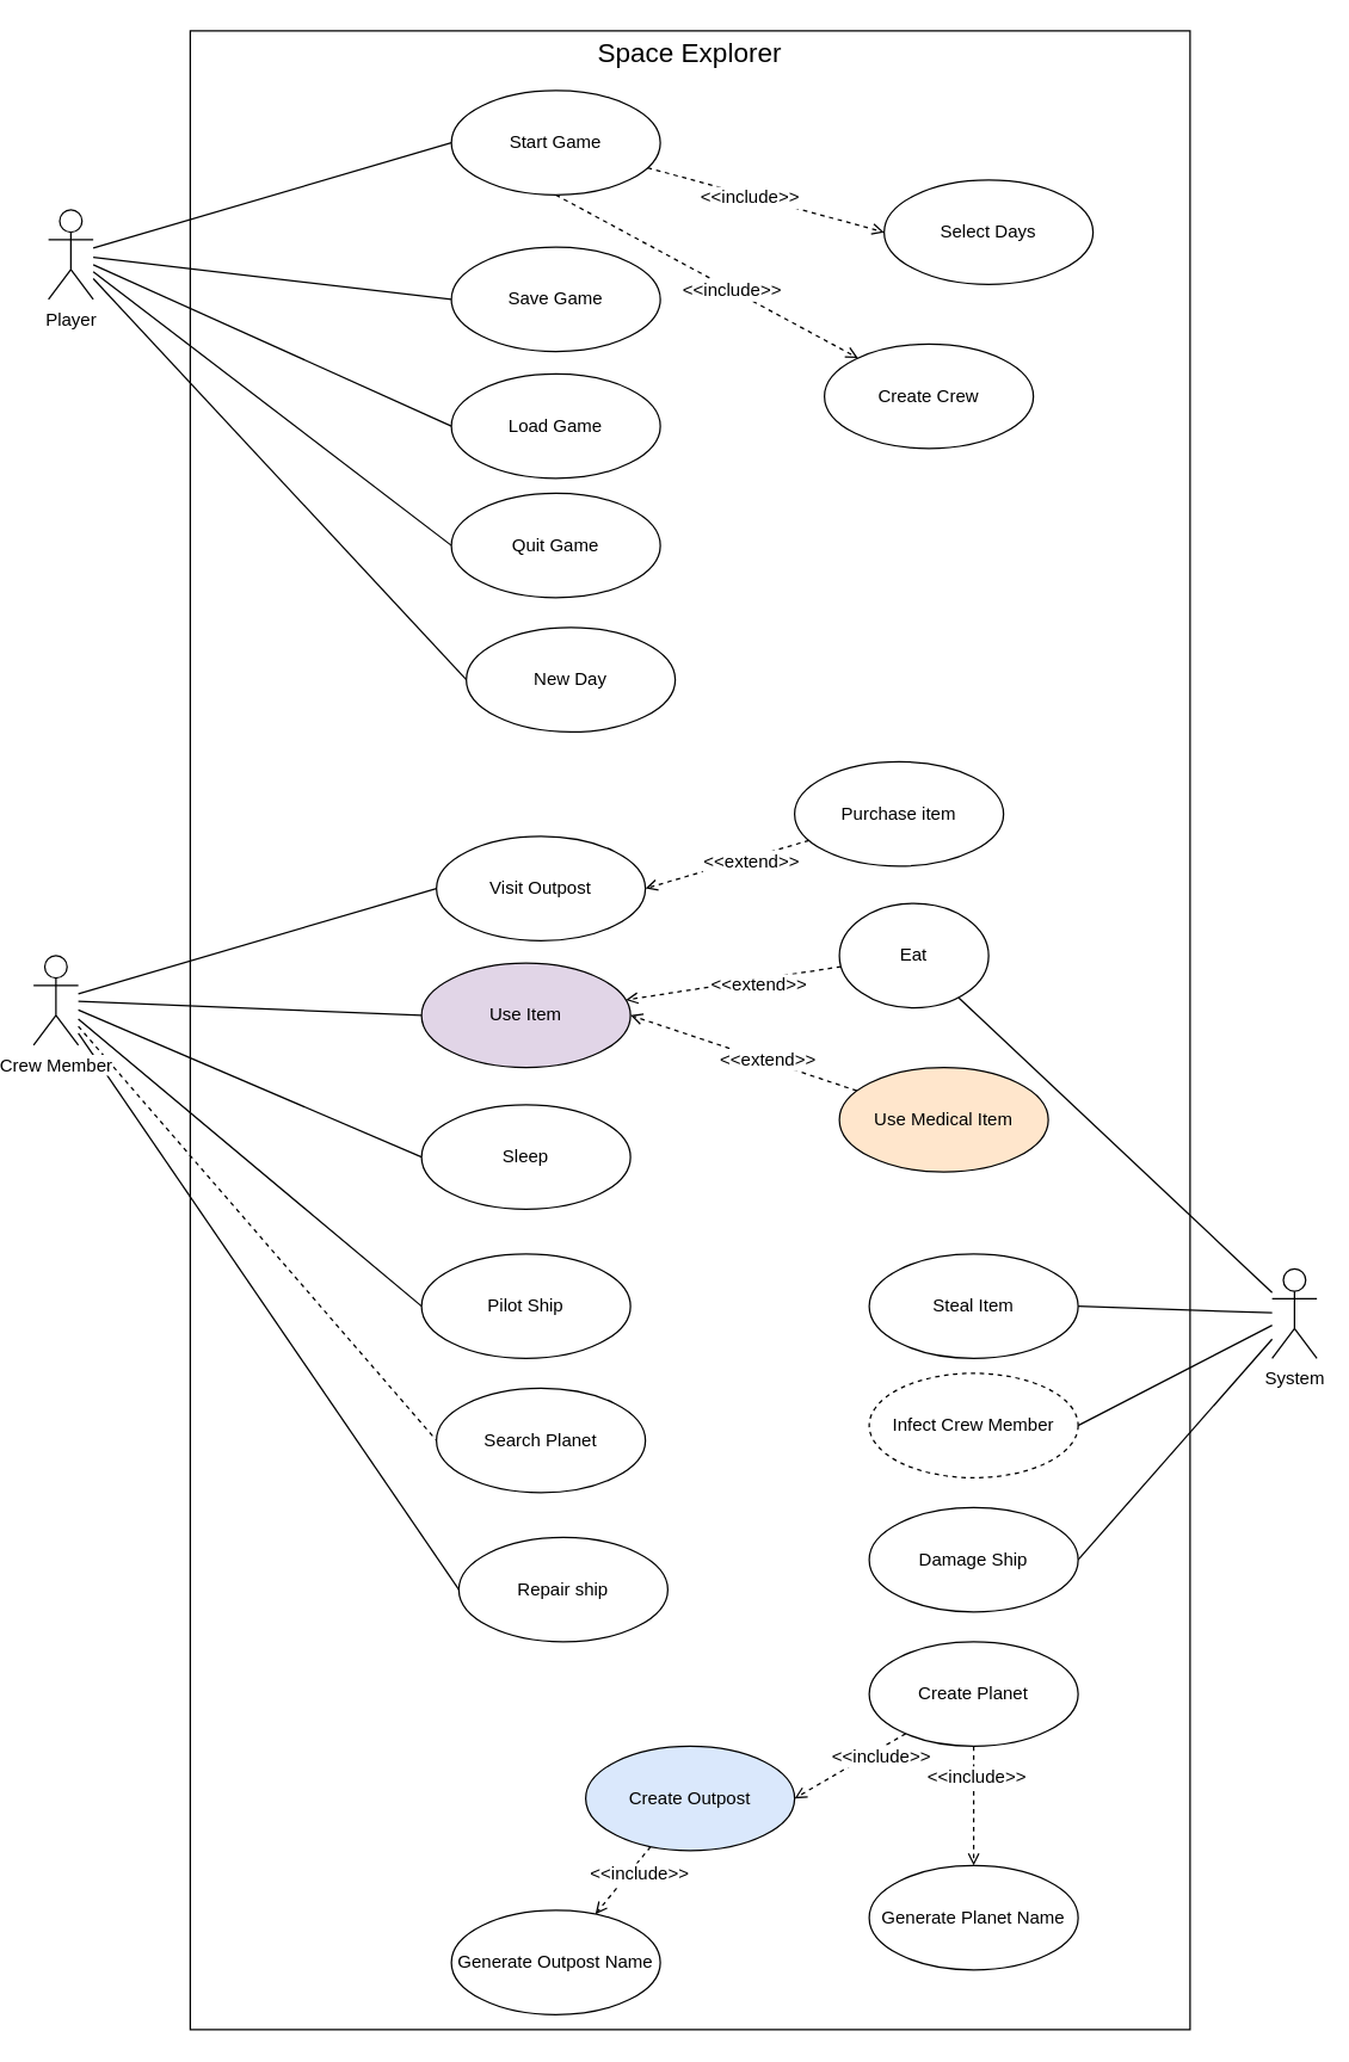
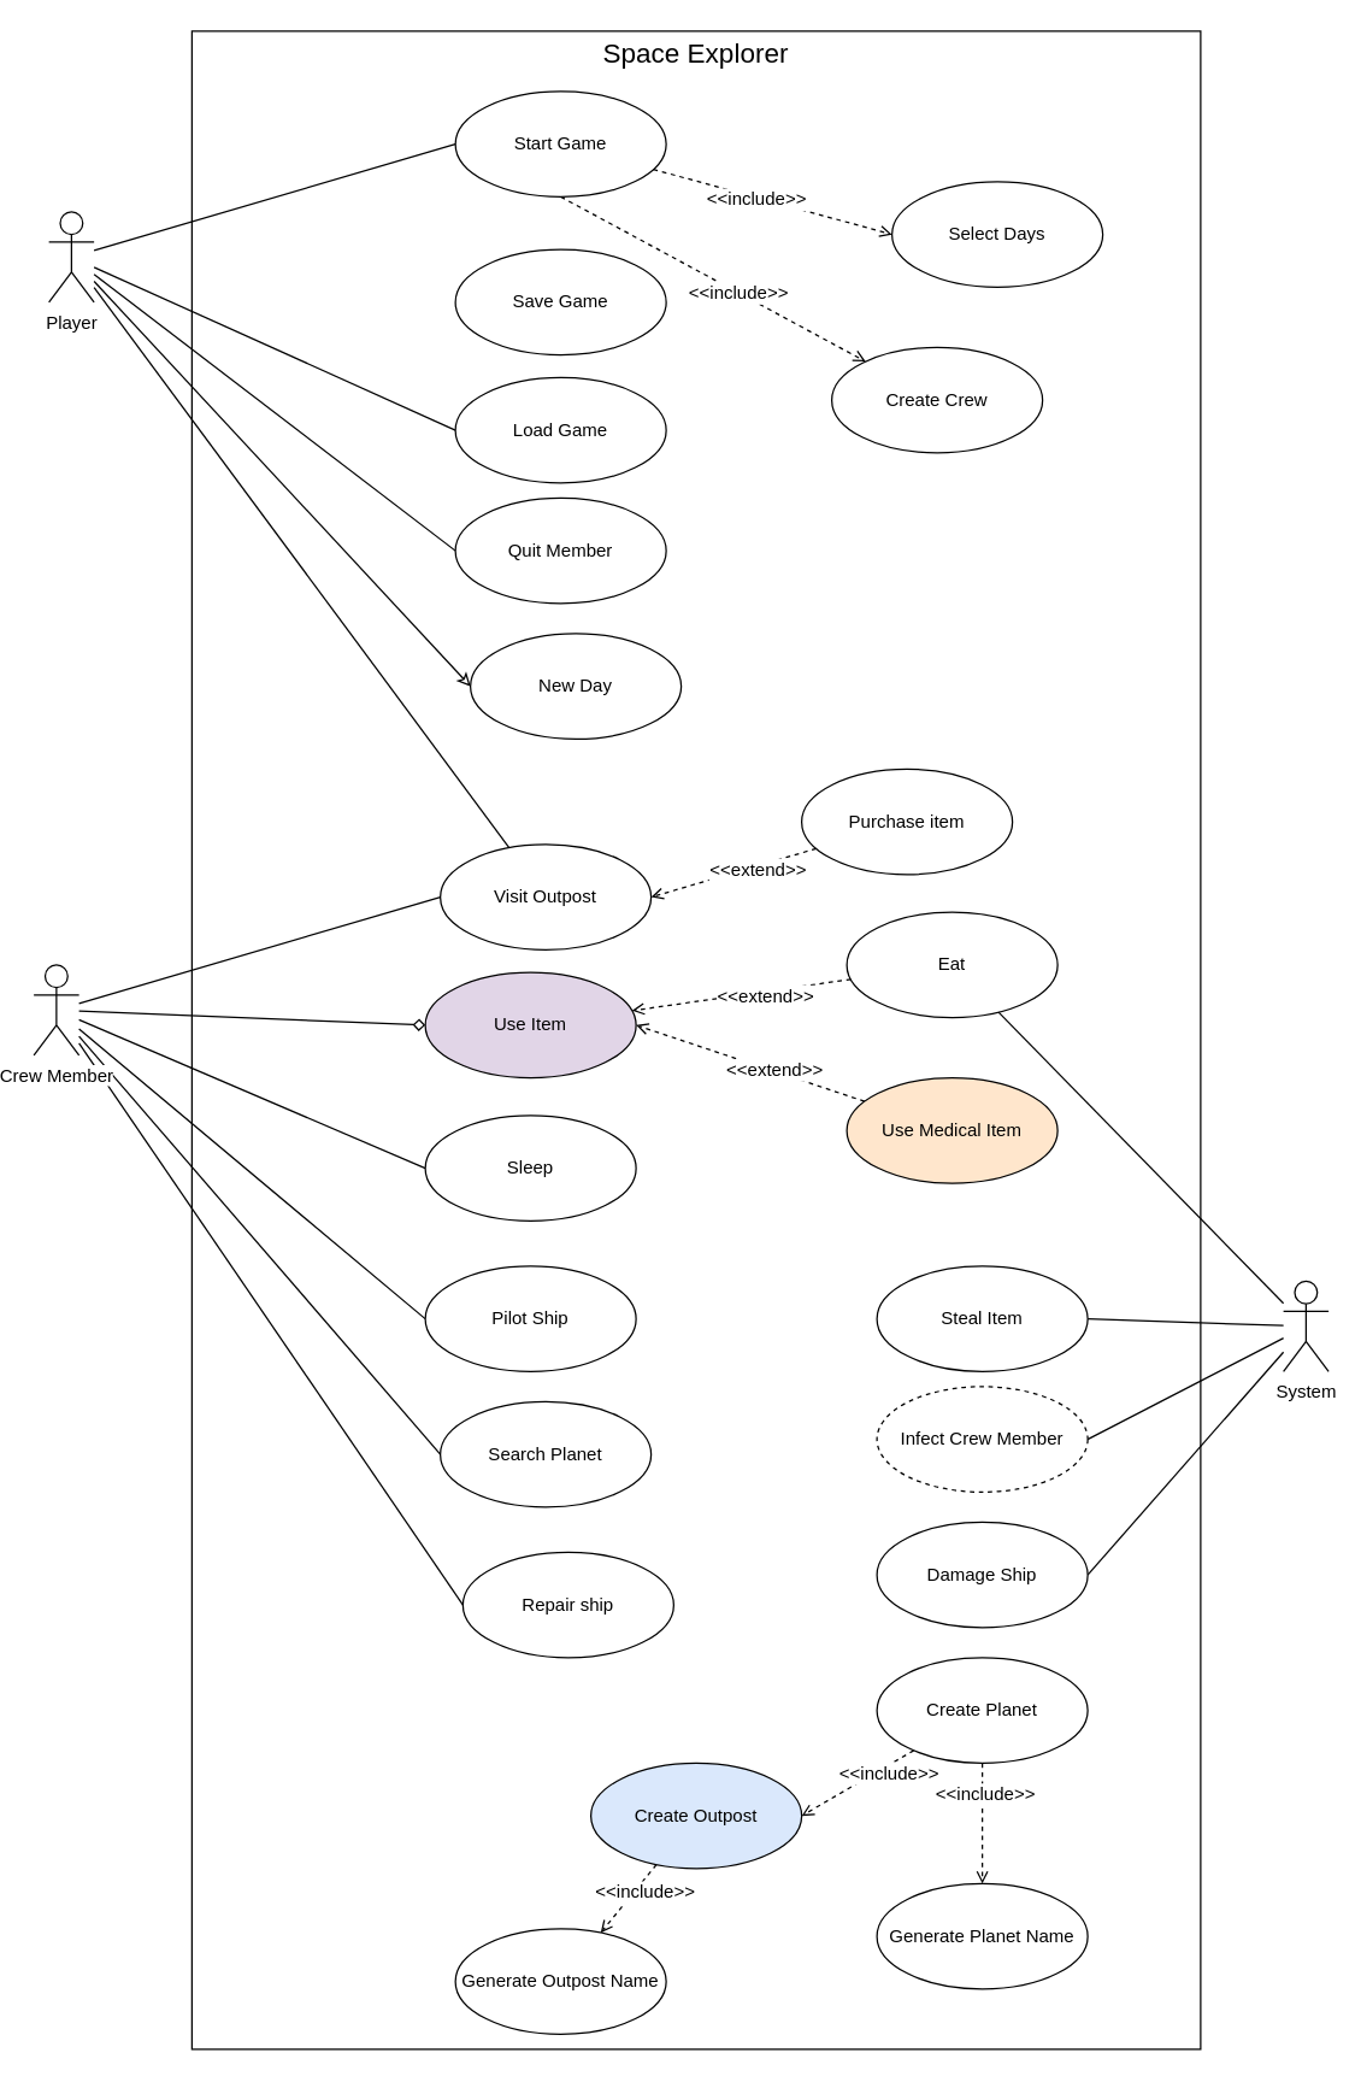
  <mxCell id="0" />
  <mxCell id="1" parent="0" />
  <mxCell id="2" style="edgeStyle=none;rounded=0;orthogonalLoop=1;jettySize=auto;html=1;entryX=0;entryY=0.5;entryDx=0;entryDy=0;endArrow=none;endFill=0;" edge="1" parent="1" source="8" target="34"><mxGeometry relative="1" as="geometry" /></mxCell>
- <mxCell id="3" style="edgeStyle=none;rounded=0;orthogonalLoop=1;jettySize=auto;html=1;entryX=0;entryY=0.5;entryDx=0;entryDy=0;endArrow=none;endFill=0;" edge="1" parent="1" source="8" target="30"><mxGeometry relative="1" as="geometry" /></mxCell>
+ <mxCell id="3" style="edgeStyle=none;rounded=0;orthogonalLoop=1;jettySize=auto;html=1;entryX=0;entryY=0.5;entryDx=0;entryDy=0;endArrow=diamond;endFill=0;" edge="1" parent="1" source="8" target="30"><mxGeometry relative="1" as="geometry" /></mxCell>
  <mxCell id="4" style="edgeStyle=none;rounded=0;orthogonalLoop=1;jettySize=auto;html=1;entryX=0;entryY=0.5;entryDx=0;entryDy=0;endArrow=none;endFill=0;" edge="1" parent="1" source="8" target="26"><mxGeometry relative="1" as="geometry" /></mxCell>
  <mxCell id="5" style="edgeStyle=none;rounded=0;orthogonalLoop=1;jettySize=auto;html=1;entryX=0;entryY=0.5;entryDx=0;entryDy=0;endArrow=none;endFill=0;" edge="1" parent="1" source="8" target="25"><mxGeometry relative="1" as="geometry" /></mxCell>
- <mxCell id="6" style="edgeStyle=none;rounded=0;orthogonalLoop=1;jettySize=auto;html=1;entryX=0;entryY=0.5;entryDx=0;entryDy=0;endArrow=none;endFill=0;dashed=1;" edge="1" parent="1" source="8" target="35"><mxGeometry relative="1" as="geometry" /></mxCell>
+ <mxCell id="6" style="edgeStyle=none;rounded=0;orthogonalLoop=1;jettySize=auto;html=1;entryX=0;entryY=0.5;entryDx=0;entryDy=0;endArrow=none;endFill=0;" edge="1" parent="1" source="8" target="35"><mxGeometry relative="1" as="geometry" /></mxCell>
  <mxCell id="7" style="edgeStyle=none;rounded=0;orthogonalLoop=1;jettySize=auto;html=1;entryX=0;entryY=0.5;entryDx=0;entryDy=0;endArrow=none;endFill=0;" edge="1" parent="1" source="8" target="36"><mxGeometry relative="1" as="geometry" /></mxCell>
  <mxCell id="8" value="&lt;div&gt;Crew Member&lt;/div&gt;" style="shape=umlActor;verticalLabelPosition=bottom;labelBackgroundColor=#ffffff;verticalAlign=top;html=1;" vertex="1" parent="1"><mxGeometry x="20" y="640" width="30" height="60" as="geometry" /></mxCell>
  <mxCell id="9" style="rounded=0;orthogonalLoop=1;jettySize=auto;html=1;entryX=0;entryY=0.5;entryDx=0;entryDy=0;endArrow=open;endFill=0;dashed=1;" edge="1" parent="1" source="13" target="21"><mxGeometry relative="1" as="geometry" /></mxCell>
  <mxCell id="10" value="&amp;lt;&amp;lt;include&amp;gt;&amp;gt;" style="text;html=1;resizable=0;points=[];align=center;verticalAlign=middle;labelBackgroundColor=#ffffff;" vertex="1" connectable="0" parent="9"><mxGeometry x="-0.134" y="-1" relative="1" as="geometry"><mxPoint as="offset" /></mxGeometry></mxCell>
  <mxCell id="11" style="edgeStyle=none;rounded=0;orthogonalLoop=1;jettySize=auto;html=1;exitX=0.5;exitY=1;exitDx=0;exitDy=0;dashed=1;endArrow=open;endFill=0;" edge="1" parent="1" source="13" target="20"><mxGeometry relative="1" as="geometry" /></mxCell>
  <mxCell id="12" value="&amp;lt;&amp;lt;include&amp;gt;&amp;gt;" style="text;html=1;resizable=0;points=[];align=center;verticalAlign=middle;labelBackgroundColor=#ffffff;" vertex="1" connectable="0" parent="11"><mxGeometry x="0.162" relative="1" as="geometry"><mxPoint as="offset" /></mxGeometry></mxCell>
  <mxCell id="13" value="Start Game" style="ellipse;whiteSpace=wrap;html=1;" vertex="1" parent="1"><mxGeometry x="300" y="60" width="140" height="70" as="geometry" /></mxCell>
  <mxCell id="14" style="edgeStyle=none;rounded=0;orthogonalLoop=1;jettySize=auto;html=1;entryX=0;entryY=0.5;entryDx=0;entryDy=0;endArrow=none;endFill=0;" edge="1" parent="1" source="19" target="13"><mxGeometry relative="1" as="geometry" /></mxCell>
- <mxCell id="15" style="edgeStyle=none;rounded=0;orthogonalLoop=1;jettySize=auto;html=1;entryX=0;entryY=0.5;entryDx=0;entryDy=0;endArrow=none;endFill=0;" edge="1" parent="1" source="19" target="22"><mxGeometry relative="1" as="geometry" /></mxCell>
+ <mxCell id="15" style="edgeStyle=none;rounded=0;orthogonalLoop=1;jettySize=auto;html=1;endArrow=none;endFill=0;" edge="1" parent="1" source="19" target="34"><mxGeometry relative="1" as="geometry" /></mxCell>
  <mxCell id="16" style="edgeStyle=none;rounded=0;orthogonalLoop=1;jettySize=auto;html=1;entryX=0;entryY=0.5;entryDx=0;entryDy=0;endArrow=none;endFill=0;" edge="1" parent="1" source="19" target="23"><mxGeometry relative="1" as="geometry" /></mxCell>
  <mxCell id="17" style="edgeStyle=none;rounded=0;orthogonalLoop=1;jettySize=auto;html=1;entryX=0;entryY=0.5;entryDx=0;entryDy=0;endArrow=none;endFill=0;" edge="1" parent="1" source="19" target="24"><mxGeometry relative="1" as="geometry" /></mxCell>
- <mxCell id="18" style="edgeStyle=none;rounded=0;orthogonalLoop=1;jettySize=auto;html=1;entryX=0;entryY=0.5;entryDx=0;entryDy=0;endArrow=none;endFill=0;" edge="1" parent="1" source="19" target="40"><mxGeometry relative="1" as="geometry" /></mxCell>
+ <mxCell id="18" style="edgeStyle=none;rounded=0;orthogonalLoop=1;jettySize=auto;html=1;entryX=0;entryY=0.5;entryDx=0;entryDy=0;endArrow=classic;endFill=0;" edge="1" parent="1" source="19" target="40"><mxGeometry relative="1" as="geometry" /></mxCell>
  <mxCell id="19" value="Player" style="shape=umlActor;verticalLabelPosition=bottom;labelBackgroundColor=#ffffff;verticalAlign=top;html=1;outlineConnect=0;" vertex="1" parent="1"><mxGeometry x="30" y="140" width="30" height="60" as="geometry" /></mxCell>
  <mxCell id="20" value="Create Crew" style="ellipse;whiteSpace=wrap;html=1;" vertex="1" parent="1"><mxGeometry x="550" y="230" width="140" height="70" as="geometry" /></mxCell>
  <mxCell id="21" value="Select Days" style="ellipse;whiteSpace=wrap;html=1;" vertex="1" parent="1"><mxGeometry x="590" y="120" width="140" height="70" as="geometry" /></mxCell>
  <mxCell id="22" value="Save Game" style="ellipse;whiteSpace=wrap;html=1;" vertex="1" parent="1"><mxGeometry x="300" y="165" width="140" height="70" as="geometry" /></mxCell>
  <mxCell id="23" value="Load Game" style="ellipse;whiteSpace=wrap;html=1;" vertex="1" parent="1"><mxGeometry x="300" y="250" width="140" height="70" as="geometry" /></mxCell>
- <mxCell id="24" value="Quit Game" style="ellipse;whiteSpace=wrap;html=1;" vertex="1" parent="1"><mxGeometry x="300" y="330" width="140" height="70" as="geometry" /></mxCell>
+ <mxCell id="24" value="Quit Member" style="ellipse;whiteSpace=wrap;html=1;" vertex="1" parent="1"><mxGeometry x="300" y="330" width="140" height="70" as="geometry" /></mxCell>
  <mxCell id="25" value="Pilot Ship" style="ellipse;whiteSpace=wrap;html=1;" vertex="1" parent="1"><mxGeometry x="280" y="840" width="140" height="70" as="geometry" /></mxCell>
  <mxCell id="26" value="&lt;div&gt;Sleep&lt;/div&gt;" style="ellipse;whiteSpace=wrap;html=1;" vertex="1" parent="1"><mxGeometry x="280" y="740" width="140" height="70" as="geometry" /></mxCell>
  <mxCell id="27" style="edgeStyle=none;rounded=0;orthogonalLoop=1;jettySize=auto;html=1;dashed=1;endArrow=open;endFill=0;" edge="1" parent="1" source="29" target="30"><mxGeometry relative="1" as="geometry" /></mxCell>
  <mxCell id="28" value="&amp;lt;&amp;lt;extend&amp;gt;&amp;gt;" style="text;html=1;resizable=0;points=[];align=center;verticalAlign=middle;labelBackgroundColor=#ffffff;" vertex="1" connectable="0" parent="27"><mxGeometry x="-0.213" y="3" relative="1" as="geometry"><mxPoint as="offset" /></mxGeometry></mxCell>
- <mxCell id="29" value="Eat" style="ellipse;whiteSpace=wrap;html=1;" vertex="1" parent="1"><mxGeometry x="560" y="605" width="100" height="70" as="geometry" /></mxCell>
+ <mxCell id="29" value="Eat" style="ellipse;whiteSpace=wrap;html=1;" vertex="1" parent="1"><mxGeometry x="560" y="605" width="140" height="70" as="geometry" /></mxCell>
  <mxCell id="30" value="Use Item" style="ellipse;whiteSpace=wrap;html=1;fillColor=#e1d5e7;" vertex="1" parent="1"><mxGeometry x="280" y="645" width="140" height="70" as="geometry" /></mxCell>
  <mxCell id="31" style="edgeStyle=none;rounded=0;orthogonalLoop=1;jettySize=auto;html=1;entryX=1;entryY=0.5;entryDx=0;entryDy=0;dashed=1;endArrow=open;endFill=0;" edge="1" parent="1" source="33" target="30"><mxGeometry relative="1" as="geometry" /></mxCell>
  <mxCell id="32" value="&amp;lt;&amp;lt;extend&amp;gt;&amp;gt;" style="text;html=1;resizable=0;points=[];align=center;verticalAlign=middle;labelBackgroundColor=#ffffff;" vertex="1" connectable="0" parent="31"><mxGeometry x="-0.202" y="-1" relative="1" as="geometry"><mxPoint as="offset" /></mxGeometry></mxCell>
  <mxCell id="33" value="Use Medical Item" style="ellipse;whiteSpace=wrap;html=1;fillColor=#ffe6cc;" vertex="1" parent="1"><mxGeometry x="560" y="715" width="140" height="70" as="geometry" /></mxCell>
  <mxCell id="34" value="Visit Outpost" style="ellipse;whiteSpace=wrap;html=1;" vertex="1" parent="1"><mxGeometry x="290" y="560" width="140" height="70" as="geometry" /></mxCell>
  <mxCell id="35" value="Search Planet" style="ellipse;whiteSpace=wrap;html=1;" vertex="1" parent="1"><mxGeometry x="290" y="930" width="140" height="70" as="geometry" /></mxCell>
  <mxCell id="36" value="Repair ship" style="ellipse;whiteSpace=wrap;html=1;" vertex="1" parent="1"><mxGeometry x="305" y="1030" width="140" height="70" as="geometry" /></mxCell>
  <mxCell id="37" style="edgeStyle=none;rounded=0;orthogonalLoop=1;jettySize=auto;html=1;entryX=1;entryY=0.5;entryDx=0;entryDy=0;endArrow=open;endFill=0;dashed=1;" edge="1" parent="1" source="39" target="34"><mxGeometry relative="1" as="geometry" /></mxCell>
  <mxCell id="38" value="&amp;lt;&amp;lt;extend&amp;gt;&amp;gt;" style="text;html=1;resizable=0;points=[];align=center;verticalAlign=middle;labelBackgroundColor=#ffffff;" vertex="1" connectable="0" parent="37"><mxGeometry x="-0.286" y="2" relative="1" as="geometry"><mxPoint as="offset" /></mxGeometry></mxCell>
  <mxCell id="39" value="Purchase item" style="ellipse;whiteSpace=wrap;html=1;" vertex="1" parent="1"><mxGeometry x="530" y="510" width="140" height="70" as="geometry" /></mxCell>
  <mxCell id="40" value="New Day" style="ellipse;whiteSpace=wrap;html=1;" vertex="1" parent="1"><mxGeometry x="310" y="420" width="140" height="70" as="geometry" /></mxCell>
  <mxCell id="41" style="edgeStyle=none;rounded=0;orthogonalLoop=1;jettySize=auto;html=1;entryX=1;entryY=0.5;entryDx=0;entryDy=0;endArrow=none;endFill=0;" edge="1" parent="1" source="45" target="46"><mxGeometry relative="1" as="geometry" /></mxCell>
  <mxCell id="42" style="edgeStyle=none;rounded=0;orthogonalLoop=1;jettySize=auto;html=1;entryX=1;entryY=0.5;entryDx=0;entryDy=0;endArrow=none;endFill=0;" edge="1" parent="1" source="45" target="48"><mxGeometry relative="1" as="geometry" /></mxCell>
  <mxCell id="43" style="edgeStyle=none;rounded=0;orthogonalLoop=1;jettySize=auto;html=1;entryX=1;entryY=0.5;entryDx=0;entryDy=0;endArrow=none;endFill=0;" edge="1" parent="1" source="45" target="47"><mxGeometry relative="1" as="geometry" /></mxCell>
  <mxCell id="44" style="edgeStyle=none;rounded=0;orthogonalLoop=1;jettySize=auto;html=1;endArrow=none;endFill=0;" edge="1" parent="1" source="45" target="29"><mxGeometry relative="1" as="geometry" /></mxCell>
  <mxCell id="45" value="System" style="shape=umlActor;verticalLabelPosition=bottom;labelBackgroundColor=#ffffff;verticalAlign=top;html=1;" vertex="1" parent="1"><mxGeometry x="850" y="850" width="30" height="60" as="geometry" /></mxCell>
  <mxCell id="46" value="Steal Item" style="ellipse;whiteSpace=wrap;html=1;" vertex="1" parent="1"><mxGeometry x="580" y="840" width="140" height="70" as="geometry" /></mxCell>
  <mxCell id="47" value="Damage Ship" style="ellipse;whiteSpace=wrap;html=1;" vertex="1" parent="1"><mxGeometry x="580" y="1010" width="140" height="70" as="geometry" /></mxCell>
  <mxCell id="48" value="Infect Crew Member" style="ellipse;whiteSpace=wrap;html=1;dashed=1;" vertex="1" parent="1"><mxGeometry x="580" y="920" width="140" height="70" as="geometry" /></mxCell>
  <mxCell id="49" style="edgeStyle=none;rounded=0;orthogonalLoop=1;jettySize=auto;html=1;dashed=1;endArrow=open;endFill=0;" edge="1" parent="1" source="51" target="57"><mxGeometry relative="1" as="geometry" /></mxCell>
  <mxCell id="50" value="&amp;lt;&amp;lt;include&amp;gt;&amp;gt;" style="text;html=1;resizable=0;points=[];align=center;verticalAlign=middle;labelBackgroundColor=#ffffff;" vertex="1" connectable="0" parent="49"><mxGeometry x="-0.349" y="5" relative="1" as="geometry"><mxPoint as="offset" /></mxGeometry></mxCell>
  <mxCell id="51" value="Create Outpost" style="ellipse;whiteSpace=wrap;html=1;fillColor=#dae8fc;" vertex="1" parent="1"><mxGeometry x="390" y="1170" width="140" height="70" as="geometry" /></mxCell>
  <mxCell id="52" style="edgeStyle=none;rounded=0;orthogonalLoop=1;jettySize=auto;html=1;entryX=1;entryY=0.5;entryDx=0;entryDy=0;endArrow=open;endFill=0;dashed=1;" edge="1" parent="1" source="56" target="51"><mxGeometry relative="1" as="geometry" /></mxCell>
  <mxCell id="53" value="&amp;lt;&amp;lt;include&amp;gt;&amp;gt;" style="text;html=1;resizable=0;points=[];align=center;verticalAlign=middle;labelBackgroundColor=#ffffff;" vertex="1" connectable="0" parent="52"><mxGeometry x="-0.482" y="4" relative="1" as="geometry"><mxPoint as="offset" /></mxGeometry></mxCell>
  <mxCell id="54" style="edgeStyle=none;rounded=0;orthogonalLoop=1;jettySize=auto;html=1;dashed=1;endArrow=open;endFill=0;" edge="1" parent="1" source="56" target="58"><mxGeometry relative="1" as="geometry" /></mxCell>
  <mxCell id="55" value="&amp;lt;&amp;lt;include&amp;gt;&amp;gt;" style="text;html=1;resizable=0;points=[];align=center;verticalAlign=middle;labelBackgroundColor=#ffffff;" vertex="1" connectable="0" parent="54"><mxGeometry x="-0.5" y="1" relative="1" as="geometry"><mxPoint as="offset" /></mxGeometry></mxCell>
  <mxCell id="56" value="Create Planet" style="ellipse;whiteSpace=wrap;html=1;" vertex="1" parent="1"><mxGeometry x="580" y="1100" width="140" height="70" as="geometry" /></mxCell>
  <mxCell id="57" value="Generate Outpost Name" style="ellipse;whiteSpace=wrap;html=1;" vertex="1" parent="1"><mxGeometry x="300" y="1280" width="140" height="70" as="geometry" /></mxCell>
  <mxCell id="58" value="Generate Planet Name" style="ellipse;whiteSpace=wrap;html=1;" vertex="1" parent="1"><mxGeometry x="580" y="1250" width="140" height="70" as="geometry" /></mxCell>
  <mxCell id="59" value="" style="rounded=0;whiteSpace=wrap;html=1;fillColor=none;" vertex="1" parent="1"><mxGeometry x="125" y="20" width="670" height="1340" as="geometry" /></mxCell>
  <mxCell id="60" value="&lt;font style=&quot;font-size: 18px&quot;&gt;Space Explorer&lt;/font&gt;" style="text;html=1;strokeColor=none;fillColor=none;align=center;verticalAlign=middle;whiteSpace=wrap;rounded=0;" vertex="1" parent="1"><mxGeometry x="370" y="20" width="180" height="30" as="geometry" /></mxCell>
